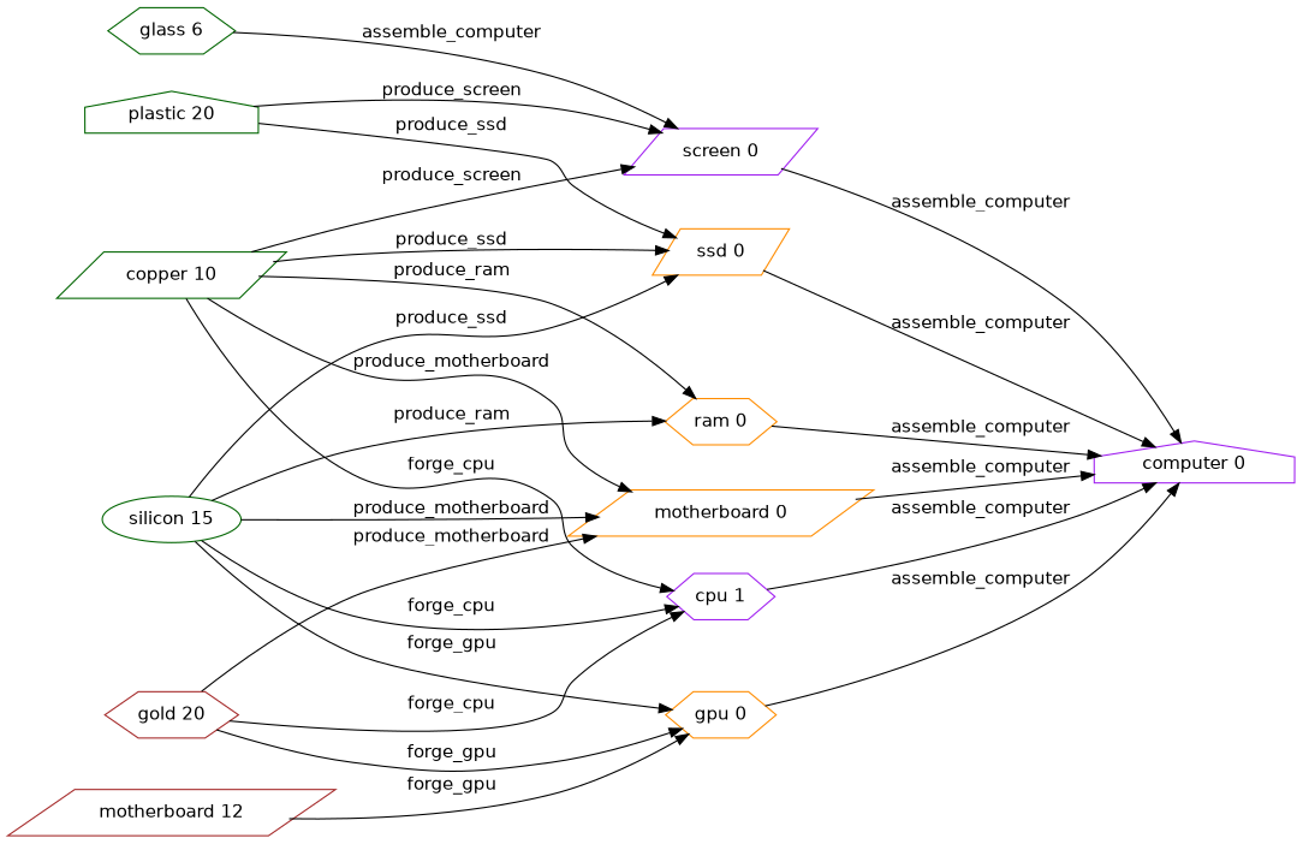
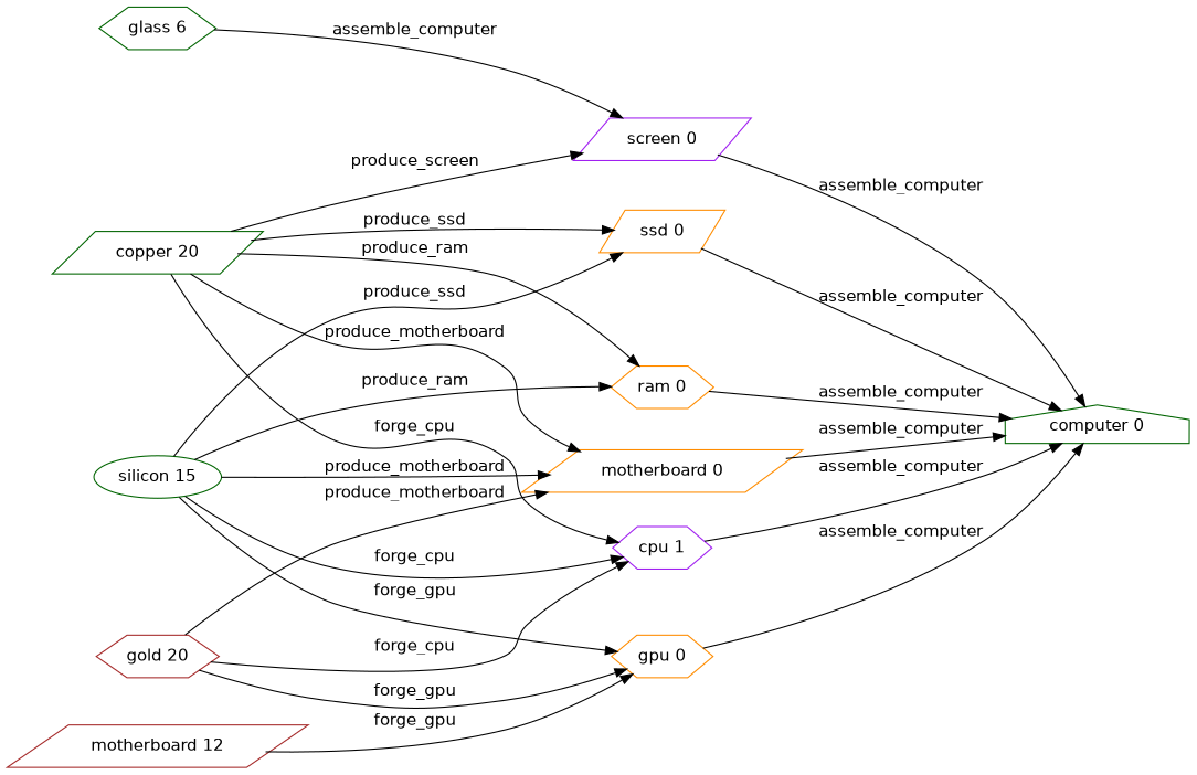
  digraph {
    fontname="DejaVu Sans"
    rankdir=LR
    node [color=darkgreen fontname="DejaVu Sans" shape=parallelogram]
    edge [fontname="DejaVu Sans"]
-   "plastic 20" [shape=house]
    "ssd 0" [color=darkorange]
    "screen 0" [color=purple]
-   "computer 0" [color=purple shape=house]
+   "computer 0" [shape=house]
    n5 [color=brown label="motherboard 12"]
    "gpu 0" [color=darkorange shape=hexagon]
    "ram 0" [color=darkorange shape=hexagon]
    "gold 20" [color=brown shape=hexagon]
    n9 [color=purple label="cpu 1" shape=hexagon]
    "motherboard 0" [color=darkorange]
    "silicon 15" [shape=ellipse]
-   "copper 10"
+   "copper 10" [label="copper 20"]
    "glass 6" [shape=hexagon]
-   "plastic 20" -> "ssd 0" [label=produce_ssd]
-   "plastic 20" -> "screen 0" [label=produce_screen]
    "ssd 0" -> "computer 0" [label=assemble_computer]
    "screen 0" -> "computer 0" [label=assemble_computer]
    n5 -> "gpu 0" [label=forge_gpu]
    "gpu 0" -> "computer 0" [label=assemble_computer]
    "ram 0" -> "computer 0" [label=assemble_computer]
    "gold 20" -> "gpu 0" [label=forge_gpu]
    "gold 20" -> n9 [label=forge_cpu]
    "gold 20" -> "motherboard 0" [label=produce_motherboard]
    n9 -> "computer 0" [label=assemble_computer]
    "motherboard 0" -> "computer 0" [label=assemble_computer]
    "silicon 15" -> "ssd 0" [label=produce_ssd]
    "silicon 15" -> "gpu 0" [label=forge_gpu]
    "silicon 15" -> "ram 0" [label=produce_ram]
    "silicon 15" -> n9 [label=forge_cpu]
    "silicon 15" -> "motherboard 0" [label=produce_motherboard]
    "copper 10" -> "ssd 0" [label=produce_ssd]
    "copper 10" -> "screen 0" [label=produce_screen]
    "copper 10" -> "ram 0" [label=produce_ram]
    "copper 10" -> n9 [label=forge_cpu]
    "copper 10" -> "motherboard 0" [label=produce_motherboard]
    "glass 6" -> "screen 0" [label=assemble_computer]
  }
